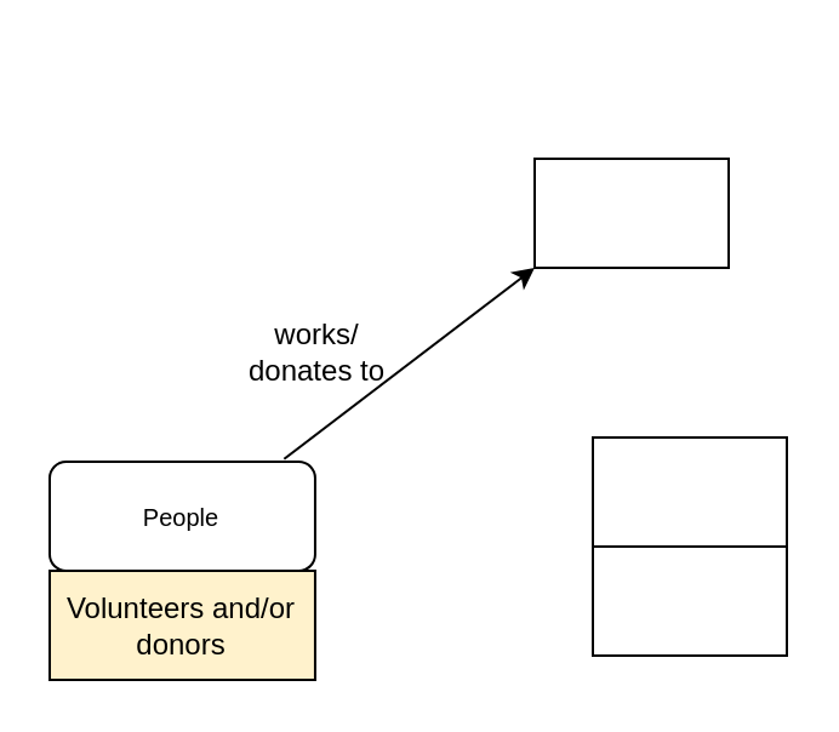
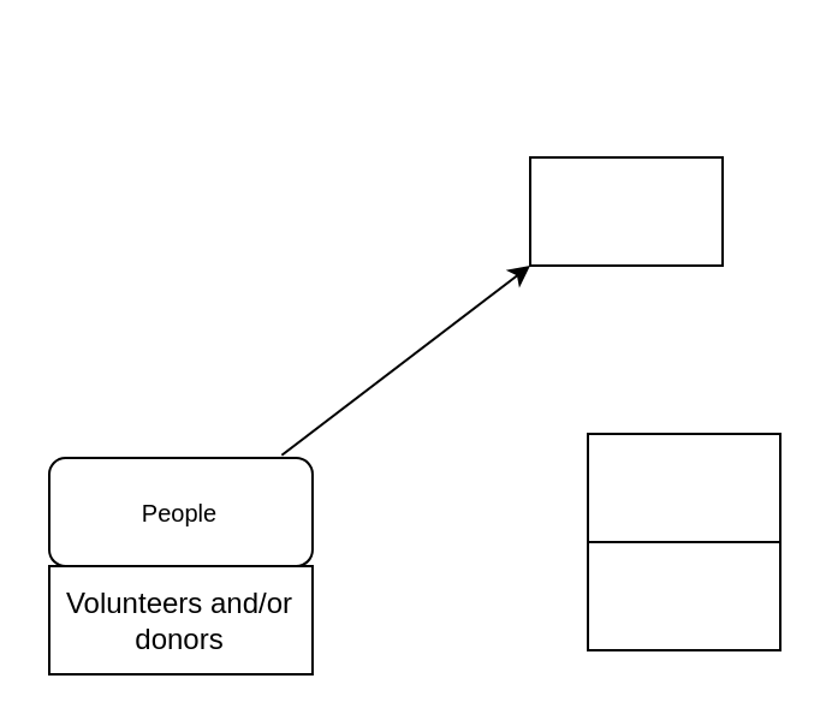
  <mxCell id="0" />
  <mxCell id="1" parent="0" />
  <mxCell id="2" value="" style="group" vertex="1" connectable="0" parent="1"><mxGeometry x="220" y="20" width="80" height="90" as="geometry" /></mxCell>
  <mxCell id="3" value="" style="rounded=0;whiteSpace=wrap;html=1;" vertex="1" parent="2"><mxGeometry y="45" width="80" height="45" as="geometry" /></mxCell>
  <mxCell id="4" value="" style="group" vertex="1" connectable="0" parent="1"><mxGeometry x="20" y="190" width="130" height="90" as="geometry" /></mxCell>
  <mxCell id="5" value="&lt;font size=&quot;1&quot;&gt;People&lt;/font&gt;" style="whiteSpace=wrap;html=1;rounded=1;" vertex="1" parent="4"><mxGeometry width="109.474" height="45" as="geometry" /></mxCell>
- <mxCell id="6" value="Volunteers and/or donors" style="rounded=0;whiteSpace=wrap;html=1;fillColor=#fff2cc;" vertex="1" parent="4"><mxGeometry y="45" width="109.474" height="45" as="geometry" /></mxCell>
+ <mxCell id="6" value="Volunteers and/or donors" style="rounded=0;whiteSpace=wrap;html=1;" vertex="1" parent="4"><mxGeometry y="45" width="109.474" height="45" as="geometry" /></mxCell>
  <mxCell id="7" value="" style="endArrow=classic;html=1;rounded=0;exitX=0.883;exitY=-0.025;exitDx=0;exitDy=0;exitPerimeter=0;" edge="1" parent="1" source="5"><mxGeometry width="50" height="50" relative="1" as="geometry"><mxPoint x="120" y="180" as="sourcePoint" /><mxPoint x="220" y="110" as="targetPoint" /></mxGeometry></mxCell>
- <mxCell id="8" value="works/&lt;br&gt;donates to" style="text;html=1;align=center;verticalAlign=middle;resizable=0;points=[];autosize=1;strokeColor=none;fillColor=none;" vertex="1" parent="1"><mxGeometry x="90" y="125" width="80" height="40" as="geometry" /></mxCell>
  <mxCell id="9" value="" style="group" vertex="1" connectable="0" parent="1"><mxGeometry x="244" y="180" width="80" height="90" as="geometry" /></mxCell>
  <mxCell id="10" value="" style="rounded=0;whiteSpace=wrap;html=1;" vertex="1" parent="9"><mxGeometry width="80" height="45" as="geometry" /></mxCell>
  <mxCell id="11" value="" style="rounded=0;whiteSpace=wrap;html=1;" vertex="1" parent="9"><mxGeometry y="45" width="80" height="45" as="geometry" /></mxCell>
